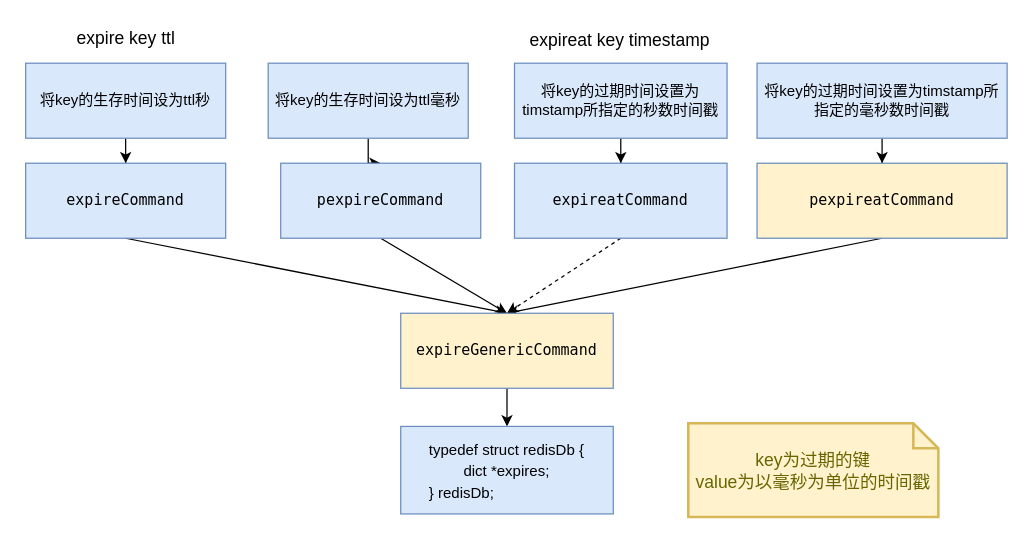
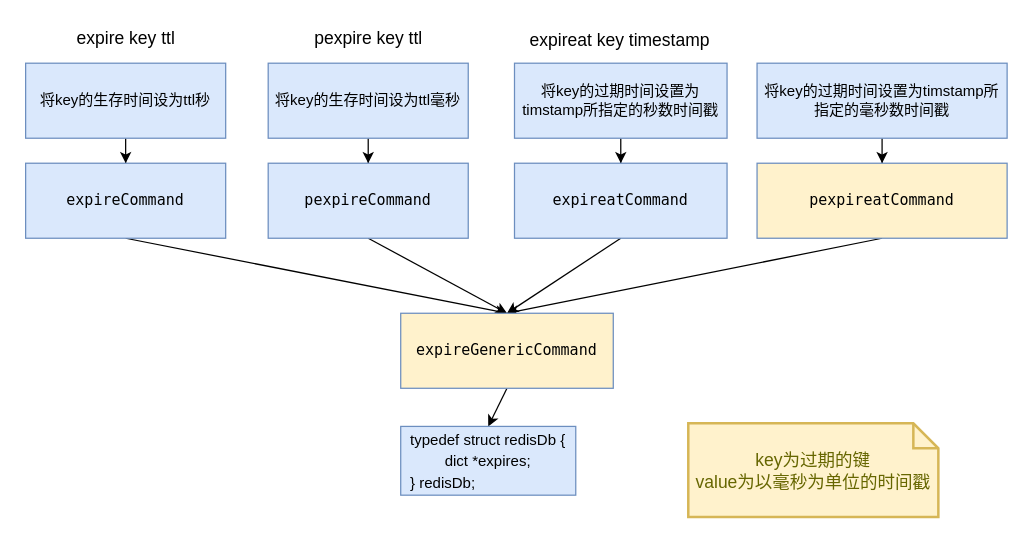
  <mxCell id="0" />
  <mxCell id="1" parent="0" />
  <mxCell id="2" value="" style="edgeStyle=orthogonalEdgeStyle;rounded=0;orthogonalLoop=1;jettySize=auto;html=1;fontSize=14;" edge="1" parent="1" source="3" target="14"><mxGeometry relative="1" as="geometry" /></mxCell>
  <mxCell id="3" value="将key的生存时间设为ttl秒" style="rounded=0;whiteSpace=wrap;html=1;fillColor=#dae8fc;strokeColor=#6c8ebf;" vertex="1" parent="1"><mxGeometry x="20" y="50" width="160" height="60" as="geometry" /></mxCell>
  <mxCell id="4" value="" style="edgeStyle=orthogonalEdgeStyle;rounded=0;orthogonalLoop=1;jettySize=auto;html=1;fontSize=14;" edge="1" parent="1" source="5" target="16"><mxGeometry relative="1" as="geometry" /></mxCell>
  <mxCell id="5" value="将key的生存时间设为ttl毫秒" style="rounded=0;whiteSpace=wrap;html=1;fillColor=#dae8fc;strokeColor=#6c8ebf;" vertex="1" parent="1"><mxGeometry x="214" y="50" width="160" height="60" as="geometry" /></mxCell>
  <mxCell id="6" value="" style="edgeStyle=orthogonalEdgeStyle;rounded=0;orthogonalLoop=1;jettySize=auto;html=1;fontSize=14;" edge="1" parent="1" source="7" target="18"><mxGeometry relative="1" as="geometry" /></mxCell>
  <mxCell id="7" value="将key的过期时间设置为timstamp所指定的秒数时间戳" style="rounded=0;whiteSpace=wrap;html=1;fillColor=#dae8fc;strokeColor=#6c8ebf;" vertex="1" parent="1"><mxGeometry x="411" y="50" width="170" height="60" as="geometry" /></mxCell>
  <mxCell id="8" value="" style="edgeStyle=orthogonalEdgeStyle;rounded=0;orthogonalLoop=1;jettySize=auto;html=1;fontSize=14;" edge="1" parent="1" source="9" target="20"><mxGeometry relative="1" as="geometry" /></mxCell>
  <mxCell id="9" value="将key的过期时间设置为timstamp所指定的毫秒数时间戳" style="rounded=0;whiteSpace=wrap;html=1;fillColor=#dae8fc;strokeColor=#6c8ebf;" vertex="1" parent="1"><mxGeometry x="605" y="50" width="200" height="60" as="geometry" /></mxCell>
  <mxCell id="10" value="&lt;span&gt;expire key ttl&lt;/span&gt;" style="text;html=1;align=center;verticalAlign=middle;resizable=0;points=[];autosize=1;strokeColor=none;fillColor=none;fontSize=14;" vertex="1" parent="1"><mxGeometry x="55" y="20" width="90" height="20" as="geometry" /></mxCell>
+ <mxCell id="11" value="&lt;span&gt;pexpire key ttl&lt;/span&gt;" style="text;html=1;align=center;verticalAlign=middle;resizable=0;points=[];autosize=1;strokeColor=none;fillColor=none;fontSize=14;" vertex="1" parent="1"><mxGeometry x="244" y="20" width="100" height="20" as="geometry" /></mxCell>
  <mxCell id="12" value="&lt;span&gt;expireat key timestamp&lt;/span&gt;" style="text;html=1;align=center;verticalAlign=middle;resizable=0;points=[];autosize=1;strokeColor=none;fillColor=none;fontSize=14;" vertex="1" parent="1"><mxGeometry x="415" y="22" width="160" height="20" as="geometry" /></mxCell>
  <mxCell id="13" style="edgeStyle=none;rounded=0;orthogonalLoop=1;jettySize=auto;html=1;exitX=0.5;exitY=1;exitDx=0;exitDy=0;entryX=0.5;entryY=0;entryDx=0;entryDy=0;fontSize=12;" edge="1" parent="1" source="14" target="22"><mxGeometry relative="1" as="geometry" /></mxCell>
  <mxCell id="14" value="&lt;pre&gt;expireCommand&lt;/pre&gt;" style="rounded=0;whiteSpace=wrap;html=1;fillColor=#dae8fc;strokeColor=#6c8ebf;" vertex="1" parent="1"><mxGeometry x="20" y="130" width="160" height="60" as="geometry" /></mxCell>
  <mxCell id="15" style="edgeStyle=none;rounded=0;orthogonalLoop=1;jettySize=auto;html=1;exitX=0.5;exitY=1;exitDx=0;exitDy=0;entryX=0.5;entryY=0;entryDx=0;entryDy=0;fontSize=12;" edge="1" parent="1" source="16" target="22"><mxGeometry relative="1" as="geometry" /></mxCell>
- <mxCell id="16" value="&lt;pre&gt;pexpireCommand&lt;/pre&gt;" style="rounded=0;whiteSpace=wrap;html=1;fillColor=#dae8fc;strokeColor=#6c8ebf;" vertex="1" parent="1"><mxGeometry x="224" y="130" width="160" height="60" as="geometry" /></mxCell>
- <mxCell id="17" style="edgeStyle=none;rounded=0;orthogonalLoop=1;jettySize=auto;html=1;exitX=0.5;exitY=1;exitDx=0;exitDy=0;entryX=0.5;entryY=0;entryDx=0;entryDy=0;fontSize=12;dashed=1;" edge="1" parent="1" source="18" target="22"><mxGeometry relative="1" as="geometry" /></mxCell>
+ <mxCell id="16" value="&lt;pre&gt;pexpireCommand&lt;/pre&gt;" style="rounded=0;whiteSpace=wrap;html=1;fillColor=#dae8fc;strokeColor=#6c8ebf;" vertex="1" parent="1"><mxGeometry x="214" y="130" width="160" height="60" as="geometry" /></mxCell>
+ <mxCell id="17" style="edgeStyle=none;rounded=0;orthogonalLoop=1;jettySize=auto;html=1;exitX=0.5;exitY=1;exitDx=0;exitDy=0;entryX=0.5;entryY=0;entryDx=0;entryDy=0;fontSize=12;" edge="1" parent="1" source="18" target="22"><mxGeometry relative="1" as="geometry" /></mxCell>
  <mxCell id="18" value="&lt;pre&gt;expireatCommand&lt;/pre&gt;" style="rounded=0;whiteSpace=wrap;html=1;fillColor=#dae8fc;strokeColor=#6c8ebf;" vertex="1" parent="1"><mxGeometry x="411" y="130" width="170" height="60" as="geometry" /></mxCell>
  <mxCell id="19" style="edgeStyle=none;rounded=0;orthogonalLoop=1;jettySize=auto;html=1;exitX=0.5;exitY=1;exitDx=0;exitDy=0;entryX=0.5;entryY=0;entryDx=0;entryDy=0;fontSize=12;" edge="1" parent="1" source="20" target="22"><mxGeometry relative="1" as="geometry" /></mxCell>
  <mxCell id="20" value="&lt;pre&gt;pexpireatCommand&lt;/pre&gt;" style="rounded=0;whiteSpace=wrap;html=1;fillColor=#fff2cc;strokeColor=#6c8ebf;" vertex="1" parent="1"><mxGeometry x="605" y="130" width="200" height="60" as="geometry" /></mxCell>
  <mxCell id="21" style="edgeStyle=none;rounded=0;orthogonalLoop=1;jettySize=auto;html=1;exitX=0.5;exitY=1;exitDx=0;exitDy=0;entryX=0.5;entryY=0;entryDx=0;entryDy=0;fontSize=12;" edge="1" parent="1" source="22" target="23"><mxGeometry relative="1" as="geometry" /></mxCell>
  <mxCell id="22" value="&lt;pre&gt;&lt;pre&gt;expireGenericCommand&lt;/pre&gt;&lt;/pre&gt;" style="rounded=0;whiteSpace=wrap;html=1;fillColor=#fff2cc;strokeColor=#6c8ebf;" vertex="1" parent="1"><mxGeometry x="320" y="250" width="170" height="60" as="geometry" /></mxCell>
- <mxCell id="23" value="&lt;div&gt;&lt;font style=&quot;font-size: 12px&quot;&gt;typedef struct redisDb {&lt;/font&gt;&lt;/div&gt;&lt;div&gt;&lt;font style=&quot;font-size: 12px&quot;&gt;dict *expires;&lt;/font&gt;&lt;/div&gt;&lt;div style=&quot;text-align: left&quot;&gt;&lt;font style=&quot;font-size: 12px&quot;&gt;} redisDb;&lt;/font&gt;&lt;/div&gt;" style="rounded=0;whiteSpace=wrap;html=1;fontSize=14;fillColor=#dae8fc;strokeColor=#6c8ebf;" vertex="1" parent="1"><mxGeometry x="320" y="340.5" width="170" height="70" as="geometry" /></mxCell>
+ <mxCell id="23" value="&lt;div&gt;&lt;font style=&quot;font-size: 12px&quot;&gt;typedef struct redisDb {&lt;/font&gt;&lt;/div&gt;&lt;div&gt;&lt;font style=&quot;font-size: 12px&quot;&gt;dict *expires;&lt;/font&gt;&lt;/div&gt;&lt;div style=&quot;text-align: left&quot;&gt;&lt;font style=&quot;font-size: 12px&quot;&gt;} redisDb;&lt;/font&gt;&lt;/div&gt;" style="rounded=0;whiteSpace=wrap;html=1;fontSize=14;fillColor=#dae8fc;strokeColor=#6c8ebf;" vertex="1" parent="1"><mxGeometry x="320" y="340.5" width="140" height="55" as="geometry" /></mxCell>
  <mxCell id="24" value="key为过期的键&lt;br&gt;value为以毫秒为单位的时间戳" style="shape=note;strokeWidth=2;fontSize=14;size=20;whiteSpace=wrap;html=1;fillColor=#fff2cc;strokeColor=#d6b656;fontColor=#666600;align=center;" vertex="1" parent="1"><mxGeometry x="550" y="338" width="200" height="75" as="geometry" /></mxCell>
